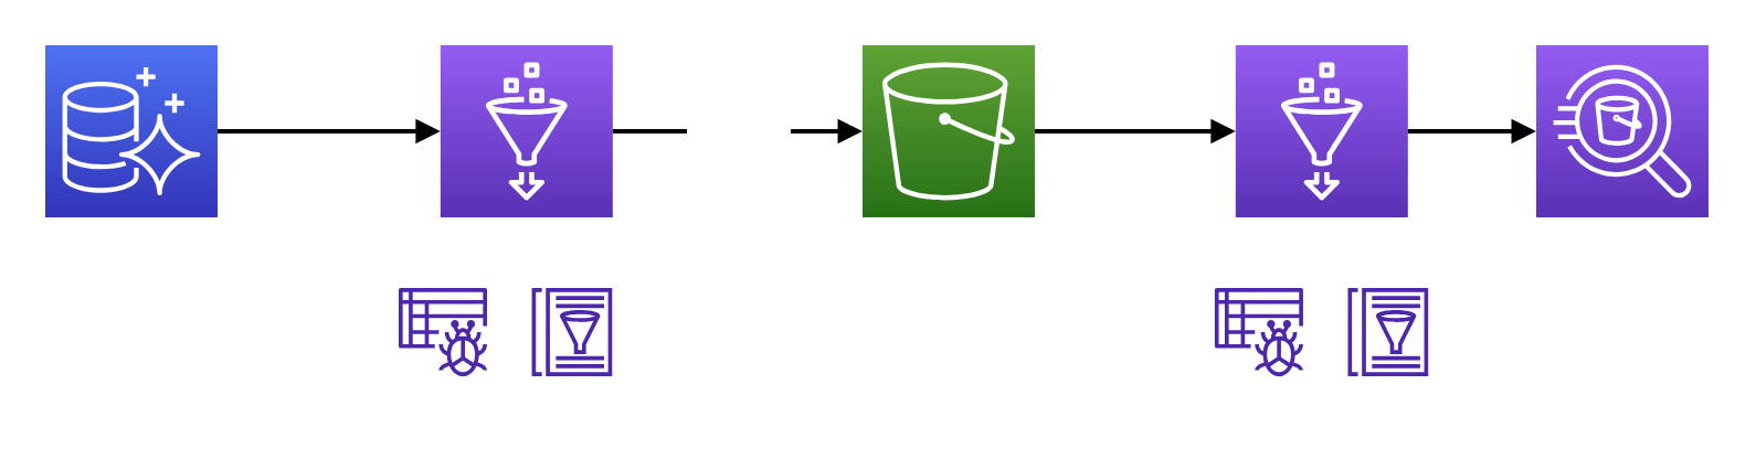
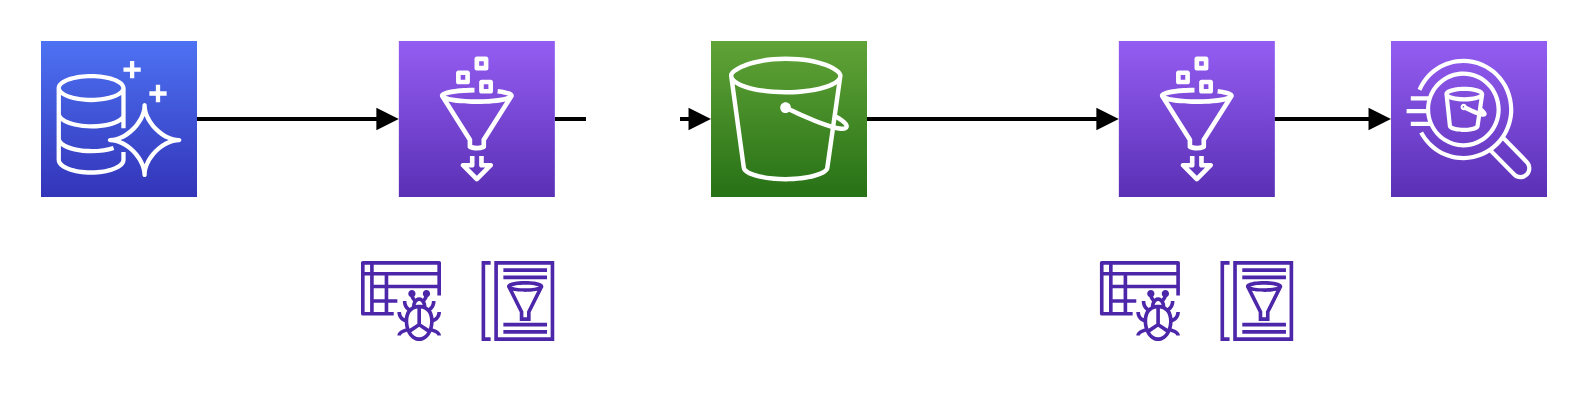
  <mxCell id="0" />
  <mxCell id="1" parent="0" />
  <mxCell id="2" value="ETL Job" style="edgeStyle=orthogonalEdgeStyle;rounded=0;orthogonalLoop=1;jettySize=auto;html=1;fontSize=12;fontColor=#FFFFFF;endArrow=block;endFill=1;strokeWidth=2;entryX=0;entryY=0.5;entryDx=0;entryDy=0;entryPerimeter=0;fontStyle=1" parent="1" source="8" target="6" edge="1"><mxGeometry relative="1" as="geometry" /></mxCell>
  <mxCell id="3" style="edgeStyle=orthogonalEdgeStyle;rounded=0;orthogonalLoop=1;jettySize=auto;html=1;fontColor=#FFFFFF;fontSize=12;endArrow=block;endFill=1;strokeWidth=2;" parent="1" source="4" target="8" edge="1"><mxGeometry relative="1" as="geometry" /></mxCell>
  <mxCell id="4" value="Amazon ETL&lt;br&gt;Aurora" style="sketch=0;points=[[0,0,0],[0.25,0,0],[0.5,0,0],[0.75,0,0],[1,0,0],[0,1,0],[0.25,1,0],[0.5,1,0],[0.75,1,0],[1,1,0],[0,0.25,0],[0,0.5,0],[0,0.75,0],[1,0.25,0],[1,0.5,0],[1,0.75,0]];outlineConnect=0;fontColor=#FFFFFF;gradientColor=#4D72F3;gradientDirection=north;fillColor=#3334B9;strokeColor=#ffffff;dashed=0;verticalLabelPosition=bottom;verticalAlign=top;align=center;html=1;fontSize=12;fontStyle=1;aspect=fixed;shape=mxgraph.aws4.resourceIcon;resIcon=mxgraph.aws4.aurora;" parent="1" vertex="1"><mxGeometry x="20" y="20" width="78" height="78" as="geometry" /></mxCell>
  <mxCell id="5" style="edgeStyle=orthogonalEdgeStyle;rounded=0;orthogonalLoop=1;jettySize=auto;html=1;fontSize=12;fontColor=#FFFFFF;endArrow=block;endFill=1;strokeWidth=2;entryX=0;entryY=0.5;entryDx=0;entryDy=0;entryPerimeter=0;" parent="1" source="6" target="11" edge="1"><mxGeometry relative="1" as="geometry" /></mxCell>
- <mxCell id="6" value="S3 Bucket" style="sketch=0;points=[[0,0,0],[0.25,0,0],[0.5,0,0],[0.75,0,0],[1,0,0],[0,1,0],[0.25,1,0],[0.5,1,0],[0.75,1,0],[1,1,0],[0,0.25,0],[0,0.5,0],[0,0.75,0],[1,0.25,0],[1,0.5,0],[1,0.75,0]];outlineConnect=0;fontColor=#FFFFFF;gradientColor=#60A337;gradientDirection=north;fillColor=#277116;strokeColor=#ffffff;dashed=0;verticalLabelPosition=bottom;verticalAlign=top;align=center;html=1;fontSize=12;fontStyle=1;aspect=fixed;shape=mxgraph.aws4.resourceIcon;resIcon=mxgraph.aws4.s3;" parent="1" vertex="1"><mxGeometry x="390" y="20" width="78" height="78" as="geometry" /></mxCell>
+ <mxCell id="6" value="S3 Bucket" style="sketch=0;points=[[0,0,0],[0.25,0,0],[0.5,0,0],[0.75,0,0],[1,0,0],[0,1,0],[0.25,1,0],[0.5,1,0],[0.75,1,0],[1,1,0],[0,0.25,0],[0,0.5,0],[0,0.75,0],[1,0.25,0],[1,0.5,0],[1,0.75,0]];outlineConnect=0;fontColor=#FFFFFF;gradientColor=#60A337;gradientDirection=north;fillColor=#277116;strokeColor=#ffffff;dashed=0;verticalLabelPosition=bottom;verticalAlign=top;align=center;html=1;fontSize=12;fontStyle=1;aspect=fixed;shape=mxgraph.aws4.resourceIcon;resIcon=mxgraph.aws4.s3;" parent="1" vertex="1"><mxGeometry x="355" y="20" width="78" height="78" as="geometry" /></mxCell>
  <mxCell id="7" value="Athena" style="sketch=0;points=[[0,0,0],[0.25,0,0],[0.5,0,0],[0.75,0,0],[1,0,0],[0,1,0],[0.25,1,0],[0.5,1,0],[0.75,1,0],[1,1,0],[0,0.25,0],[0,0.5,0],[0,0.75,0],[1,0.25,0],[1,0.5,0],[1,0.75,0]];outlineConnect=0;fontColor=#FFFFFF;gradientColor=#945DF2;gradientDirection=north;fillColor=#5A30B5;strokeColor=#ffffff;dashed=0;verticalLabelPosition=bottom;verticalAlign=top;align=center;html=1;fontSize=12;fontStyle=1;aspect=fixed;shape=mxgraph.aws4.resourceIcon;resIcon=mxgraph.aws4.athena;" parent="1" vertex="1"><mxGeometry x="695" y="20" width="78" height="78" as="geometry" /></mxCell>
  <mxCell id="8" value="AWS Glue" style="sketch=0;points=[[0,0,0],[0.25,0,0],[0.5,0,0],[0.75,0,0],[1,0,0],[0,1,0],[0.25,1,0],[0.5,1,0],[0.75,1,0],[1,1,0],[0,0.25,0],[0,0.5,0],[0,0.75,0],[1,0.25,0],[1,0.5,0],[1,0.75,0]];outlineConnect=0;fontColor=#FFFFFF;gradientColor=#945DF2;gradientDirection=north;fillColor=#5A30B5;strokeColor=#ffffff;dashed=0;verticalLabelPosition=bottom;verticalAlign=top;align=center;html=1;fontSize=12;fontStyle=1;aspect=fixed;shape=mxgraph.aws4.resourceIcon;resIcon=mxgraph.aws4.glue;" parent="1" vertex="1"><mxGeometry x="198.92" y="20" width="78" height="78" as="geometry" /></mxCell>
  <mxCell id="9" value="Crawler" style="sketch=0;outlineConnect=0;fontColor=#FFFFFF;gradientColor=none;fillColor=#4D27AA;strokeColor=none;dashed=0;verticalLabelPosition=bottom;verticalAlign=top;align=center;html=1;fontSize=12;fontStyle=0;aspect=fixed;pointerEvents=1;shape=mxgraph.aws4.glue_crawlers;" vertex="1" parent="1"><mxGeometry x="180" y="130" width="40" height="40" as="geometry" /></mxCell>
  <mxCell id="10" value="Data&lt;br&gt;Catalog" style="sketch=0;outlineConnect=0;fontColor=#FFFFFF;gradientColor=none;fillColor=#4D27AA;strokeColor=none;dashed=0;verticalLabelPosition=bottom;verticalAlign=top;align=center;html=1;fontSize=12;fontStyle=0;aspect=fixed;pointerEvents=1;shape=mxgraph.aws4.glue_data_catalog;" vertex="1" parent="1"><mxGeometry x="240" y="130" width="36.92" height="40" as="geometry" /></mxCell>
  <mxCell id="11" value="AWS Glue" style="sketch=0;points=[[0,0,0],[0.25,0,0],[0.5,0,0],[0.75,0,0],[1,0,0],[0,1,0],[0.25,1,0],[0.5,1,0],[0.75,1,0],[1,1,0],[0,0.25,0],[0,0.5,0],[0,0.75,0],[1,0.25,0],[1,0.5,0],[1,0.75,0]];outlineConnect=0;fontColor=#FFFFFF;gradientColor=#945DF2;gradientDirection=north;fillColor=#5A30B5;strokeColor=#ffffff;dashed=0;verticalLabelPosition=bottom;verticalAlign=top;align=center;html=1;fontSize=12;fontStyle=1;aspect=fixed;shape=mxgraph.aws4.resourceIcon;resIcon=mxgraph.aws4.glue;" vertex="1" parent="1"><mxGeometry x="558.92" y="20" width="78" height="78" as="geometry" /></mxCell>
  <mxCell id="12" style="edgeStyle=orthogonalEdgeStyle;rounded=0;orthogonalLoop=1;jettySize=auto;html=1;fontSize=12;fontColor=#FFFFFF;endArrow=block;endFill=1;strokeWidth=2;entryX=0;entryY=0.5;entryDx=0;entryDy=0;entryPerimeter=0;exitX=1;exitY=0.5;exitDx=0;exitDy=0;exitPerimeter=0;" edge="1" parent="1" source="11" target="7"><mxGeometry relative="1" as="geometry"><mxPoint x="498" y="201" as="sourcePoint" /><mxPoint x="550" y="69" as="targetPoint" /></mxGeometry></mxCell>
  <mxCell id="13" value="Crawler" style="sketch=0;outlineConnect=0;fontColor=#FFFFFF;gradientColor=none;fillColor=#4D27AA;strokeColor=none;dashed=0;verticalLabelPosition=bottom;verticalAlign=top;align=center;html=1;fontSize=12;fontStyle=0;aspect=fixed;pointerEvents=1;shape=mxgraph.aws4.glue_crawlers;" vertex="1" parent="1"><mxGeometry x="549.46" y="130" width="40" height="40" as="geometry" /></mxCell>
  <mxCell id="14" value="Data&lt;br&gt;Catalog" style="sketch=0;outlineConnect=0;fontColor=#FFFFFF;gradientColor=none;fillColor=#4D27AA;strokeColor=none;dashed=0;verticalLabelPosition=bottom;verticalAlign=top;align=center;html=1;fontSize=12;fontStyle=0;aspect=fixed;pointerEvents=1;shape=mxgraph.aws4.glue_data_catalog;" vertex="1" parent="1"><mxGeometry x="609.46" y="130" width="36.92" height="40" as="geometry" /></mxCell>
